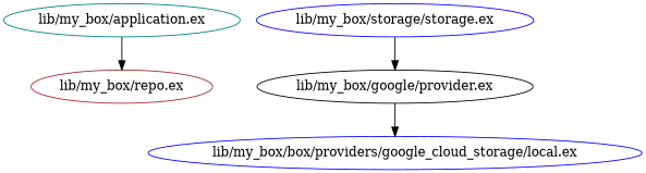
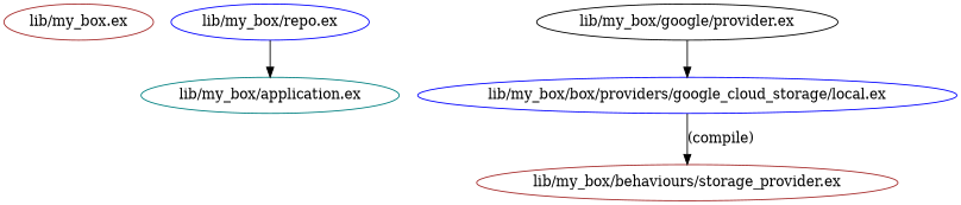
  digraph {
    node [color=brown]
+   "lib/my_box.ex"
    "lib/my_box/application.ex" [color=teal]
-   "lib/my_box/repo.ex"
+   "lib/my_box/repo.ex" [color=blue]
    n4 [color=black label="lib/my_box/google/provider.ex"]
    n5 [color=blue label="lib/my_box/box/providers/google_cloud_storage/local.ex"]
-   "lib/my_box/storage/storage.ex" [color=blue]
-   "lib/my_box/application.ex" -> "lib/my_box/repo.ex"
+   "lib/my_box/behaviours/storage_provider.ex"
+   "lib/my_box/repo.ex" -> "lib/my_box/application.ex"
    n4 -> n5
-   "lib/my_box/storage/storage.ex" -> n4
+   n5 -> "lib/my_box/behaviours/storage_provider.ex" [label="(compile)"]
  }
